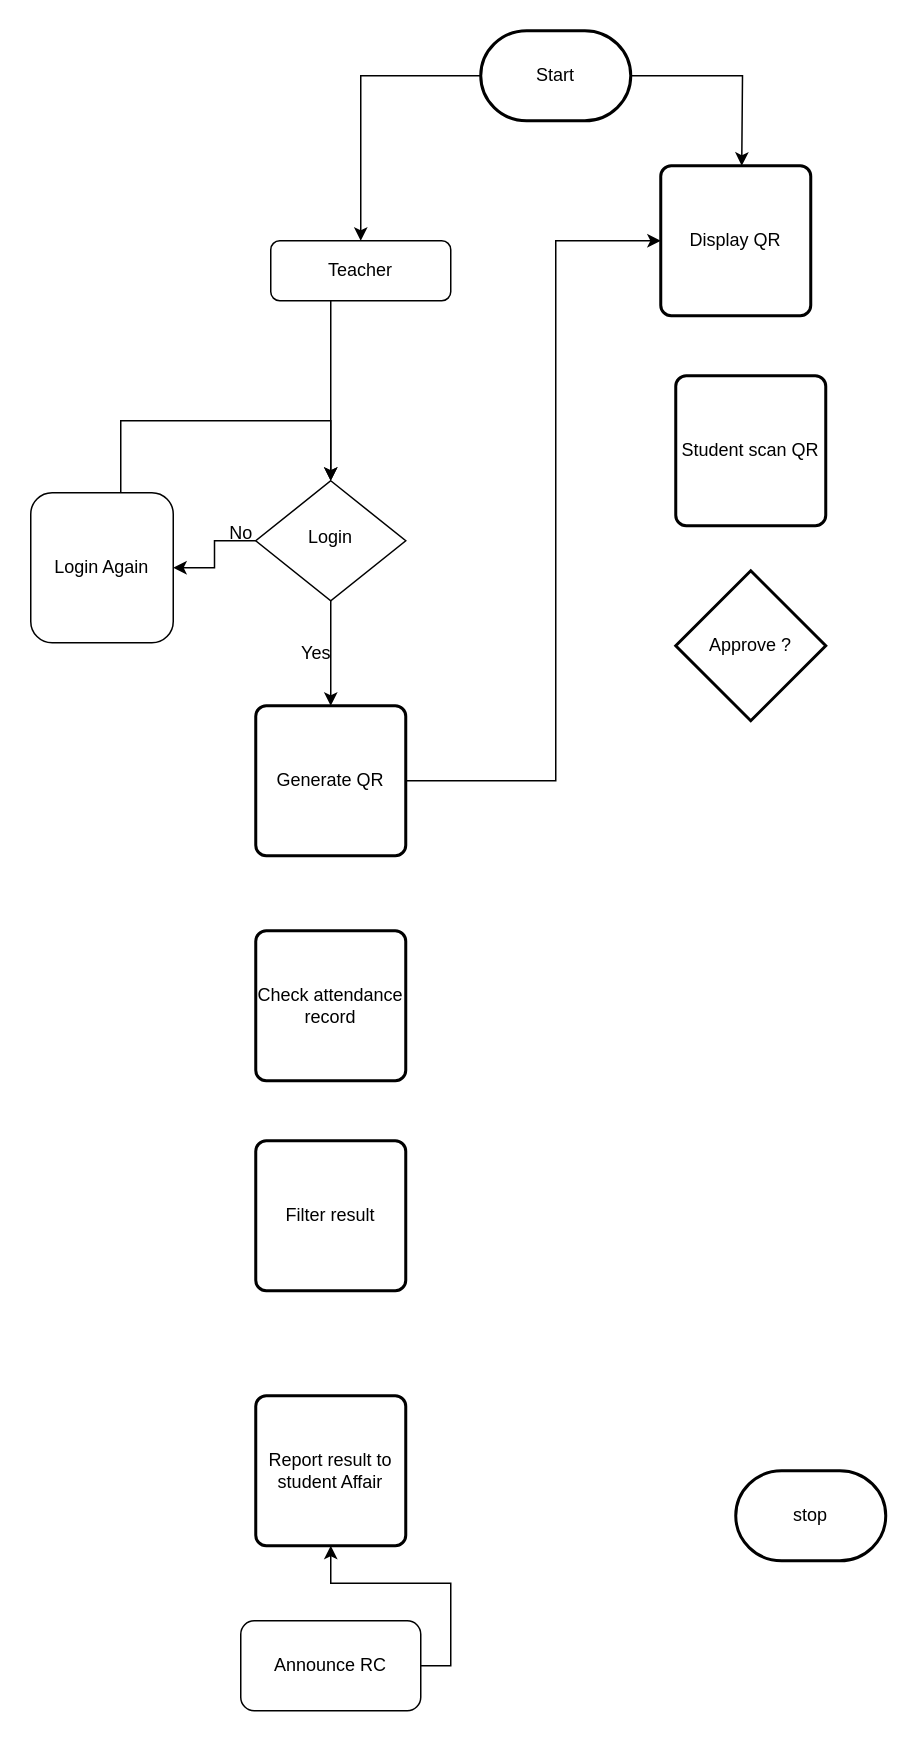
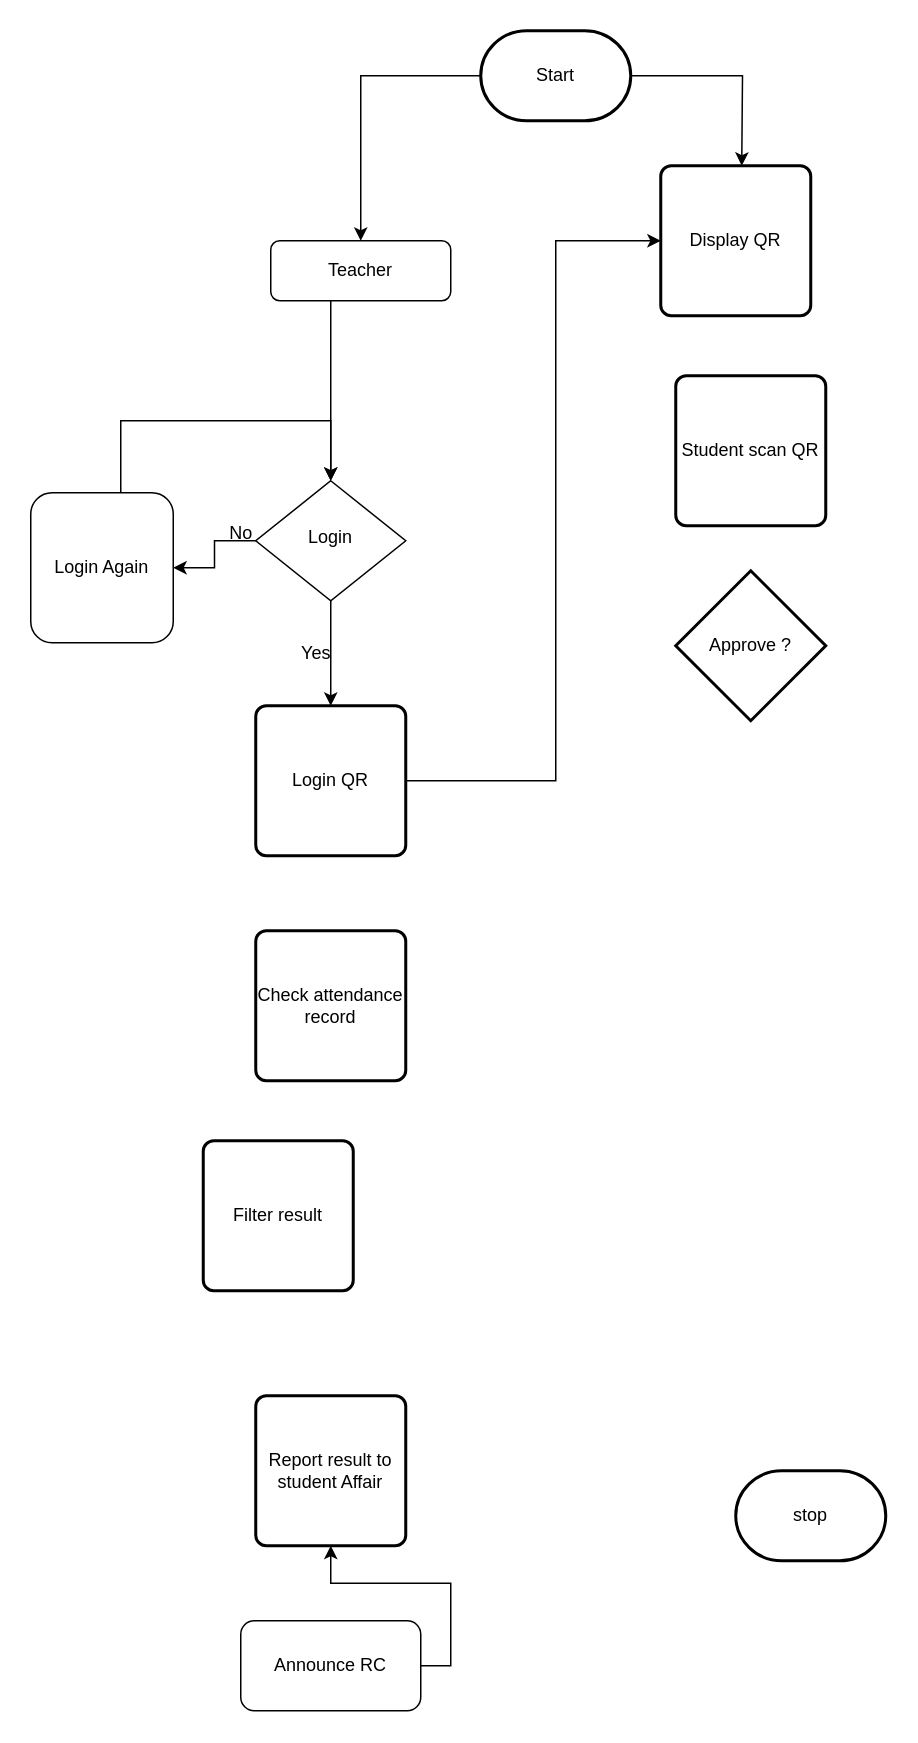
  <mxCell id="0" />
  <mxCell id="1" parent="0" />
  <mxCell id="2" style="edgeStyle=orthogonalEdgeStyle;rounded=0;orthogonalLoop=1;jettySize=auto;html=1;exitX=1;exitY=0.5;exitDx=0;exitDy=0;" parent="1" source="3" target="6" edge="1"><mxGeometry relative="1" as="geometry"><Array as="points"><mxPoint x="220" y="180" /></Array></mxGeometry></mxCell>
  <mxCell id="3" value="Teacher" style="rounded=1;whiteSpace=wrap;html=1;fontSize=12;glass=0;strokeWidth=1;shadow=0;" parent="1" vertex="1"><mxGeometry x="180" y="160" width="120" height="40" as="geometry" /></mxCell>
  <mxCell id="4" style="edgeStyle=orthogonalEdgeStyle;rounded=0;orthogonalLoop=1;jettySize=auto;html=1;exitX=0.5;exitY=1;exitDx=0;exitDy=0;" parent="1" source="6" target="18" edge="1"><mxGeometry relative="1" as="geometry" /></mxCell>
  <mxCell id="5" style="edgeStyle=orthogonalEdgeStyle;rounded=0;orthogonalLoop=1;jettySize=auto;html=1;exitX=0;exitY=0.5;exitDx=0;exitDy=0;entryX=1;entryY=0.5;entryDx=0;entryDy=0;" parent="1" source="6" target="8" edge="1"><mxGeometry relative="1" as="geometry" /></mxCell>
  <mxCell id="6" value="Login" style="rhombus;whiteSpace=wrap;html=1;shadow=0;fontFamily=Helvetica;fontSize=12;align=center;strokeWidth=1;spacing=6;spacingTop=-4;" parent="1" vertex="1"><mxGeometry x="170" y="320" width="100" height="80" as="geometry" /></mxCell>
  <mxCell id="7" style="edgeStyle=orthogonalEdgeStyle;rounded=0;orthogonalLoop=1;jettySize=auto;html=1;exitX=0.5;exitY=0;exitDx=0;exitDy=0;entryX=0.5;entryY=0;entryDx=0;entryDy=0;" parent="1" source="8" target="6" edge="1"><mxGeometry relative="1" as="geometry"><Array as="points"><mxPoint x="80" y="280" /><mxPoint x="220" y="280" /></Array></mxGeometry></mxCell>
  <mxCell id="8" value="Login Again" style="rounded=1;whiteSpace=wrap;html=1;" parent="1" vertex="1"><mxGeometry x="20" y="328" width="95" height="100" as="geometry" /></mxCell>
  <mxCell id="9" value="Announce RC" style="rounded=1;whiteSpace=wrap;html=1;" parent="1" vertex="1"><mxGeometry x="160" y="1080" width="120" height="60" as="geometry" /></mxCell>
  <mxCell id="10" style="edgeStyle=orthogonalEdgeStyle;rounded=0;orthogonalLoop=1;jettySize=auto;html=1;exitX=0;exitY=0.5;exitDx=0;exitDy=0;exitPerimeter=0;entryX=0.5;entryY=0;entryDx=0;entryDy=0;" parent="1" source="12" target="3" edge="1"><mxGeometry relative="1" as="geometry" /></mxCell>
  <mxCell id="11" style="edgeStyle=orthogonalEdgeStyle;rounded=0;orthogonalLoop=1;jettySize=auto;html=1;exitX=1;exitY=0.5;exitDx=0;exitDy=0;exitPerimeter=0;entryX=0.5;entryY=0;entryDx=0;entryDy=0;" parent="1" source="12" edge="1"><mxGeometry relative="1" as="geometry"><mxPoint x="494" y="110" as="targetPoint" /></mxGeometry></mxCell>
  <mxCell id="12" value="Start" style="strokeWidth=2;html=1;shape=mxgraph.flowchart.terminator;whiteSpace=wrap;" parent="1" vertex="1"><mxGeometry x="320" y="20" width="100" height="60" as="geometry" /></mxCell>
  <mxCell id="13" value="Student scan QR" style="rounded=1;whiteSpace=wrap;html=1;absoluteArcSize=1;arcSize=14;strokeWidth=2;" parent="1" vertex="1"><mxGeometry x="450" y="250" width="100" height="100" as="geometry" /></mxCell>
  <mxCell id="14" value="stop" style="strokeWidth=2;html=1;shape=mxgraph.flowchart.terminator;whiteSpace=wrap;" parent="1" vertex="1"><mxGeometry x="490" y="980" width="100" height="60" as="geometry" /></mxCell>
  <mxCell id="15" style="edgeStyle=orthogonalEdgeStyle;rounded=0;orthogonalLoop=1;jettySize=auto;html=1;exitX=1;exitY=0.5;exitDx=0;exitDy=0;" parent="1" source="9" target="24" edge="1"><mxGeometry relative="1" as="geometry" /></mxCell>
  <mxCell id="16" value="Yes" style="text;html=1;align=center;verticalAlign=middle;resizable=0;points=[];autosize=1;strokeColor=none;fillColor=none;" parent="1" vertex="1"><mxGeometry x="190" y="420" width="40" height="30" as="geometry" /></mxCell>
  <mxCell id="17" style="edgeStyle=orthogonalEdgeStyle;rounded=0;orthogonalLoop=1;jettySize=auto;html=1;exitX=1;exitY=0.5;exitDx=0;exitDy=0;" edge="1" parent="1" source="18" target="20"><mxGeometry relative="1" as="geometry"><Array as="points"><mxPoint x="370" y="520" /><mxPoint x="370" y="160" /></Array></mxGeometry></mxCell>
- <mxCell id="18" value="Generate QR" style="rounded=1;whiteSpace=wrap;html=1;absoluteArcSize=1;arcSize=14;strokeWidth=2;" parent="1" vertex="1"><mxGeometry x="170" y="470" width="100" height="100" as="geometry" /></mxCell>
+ <mxCell id="18" value="Login QR" style="rounded=1;whiteSpace=wrap;html=1;absoluteArcSize=1;arcSize=14;strokeWidth=2;" parent="1" vertex="1"><mxGeometry x="170" y="470" width="100" height="100" as="geometry" /></mxCell>
  <mxCell id="19" value="No" style="text;html=1;align=center;verticalAlign=middle;resizable=0;points=[];autosize=1;strokeColor=none;fillColor=none;" parent="1" vertex="1"><mxGeometry x="140" y="340" width="40" height="30" as="geometry" /></mxCell>
  <mxCell id="20" value="Display QR" style="rounded=1;whiteSpace=wrap;html=1;absoluteArcSize=1;arcSize=14;strokeWidth=2;" vertex="1" parent="1"><mxGeometry x="440" y="110" width="100" height="100" as="geometry" /></mxCell>
  <mxCell id="21" value="Approve ?" style="strokeWidth=2;html=1;shape=mxgraph.flowchart.decision;whiteSpace=wrap;" vertex="1" parent="1"><mxGeometry x="450" y="380" width="100" height="100" as="geometry" /></mxCell>
  <mxCell id="22" value="Check attendance record" style="rounded=1;whiteSpace=wrap;html=1;absoluteArcSize=1;arcSize=14;strokeWidth=2;" vertex="1" parent="1"><mxGeometry x="170" y="620" width="100" height="100" as="geometry" /></mxCell>
- <mxCell id="23" value="Filter result" style="rounded=1;whiteSpace=wrap;html=1;absoluteArcSize=1;arcSize=14;strokeWidth=2;" vertex="1" parent="1"><mxGeometry x="170" y="760" width="100" height="100" as="geometry" /></mxCell>
+ <mxCell id="23" value="Filter result" style="rounded=1;whiteSpace=wrap;html=1;absoluteArcSize=1;arcSize=14;strokeWidth=2;" vertex="1" parent="1"><mxGeometry x="135" y="760" width="100" height="100" as="geometry" /></mxCell>
  <mxCell id="24" value="Report result to student Affair" style="rounded=1;whiteSpace=wrap;html=1;absoluteArcSize=1;arcSize=14;strokeWidth=2;" vertex="1" parent="1"><mxGeometry x="170" y="930" width="100" height="100" as="geometry" /></mxCell>
